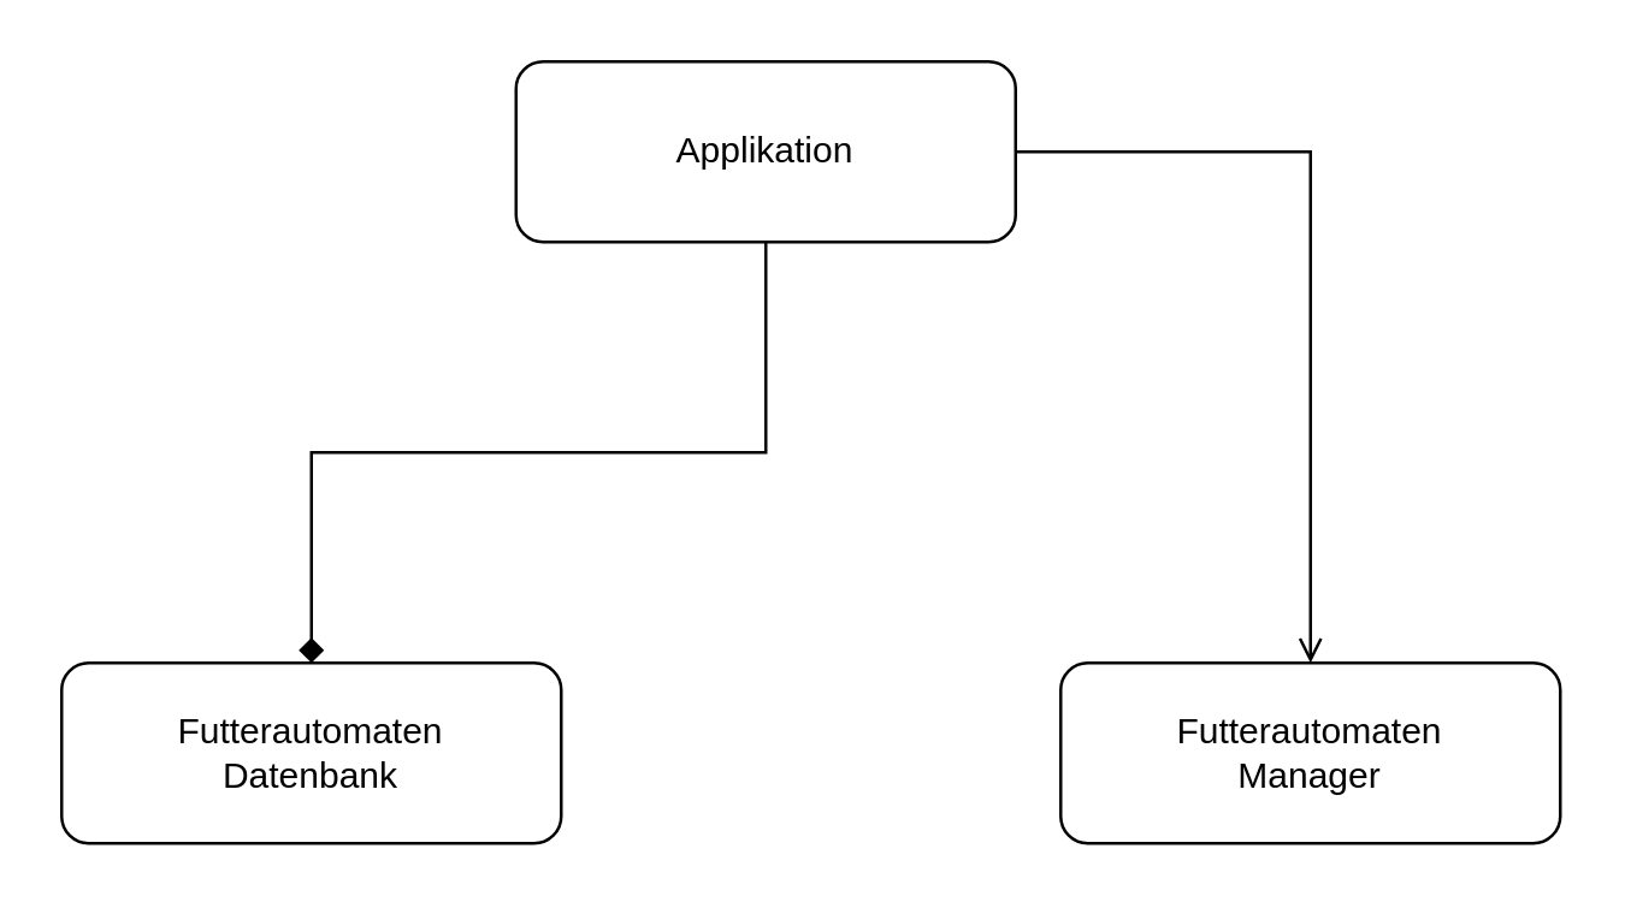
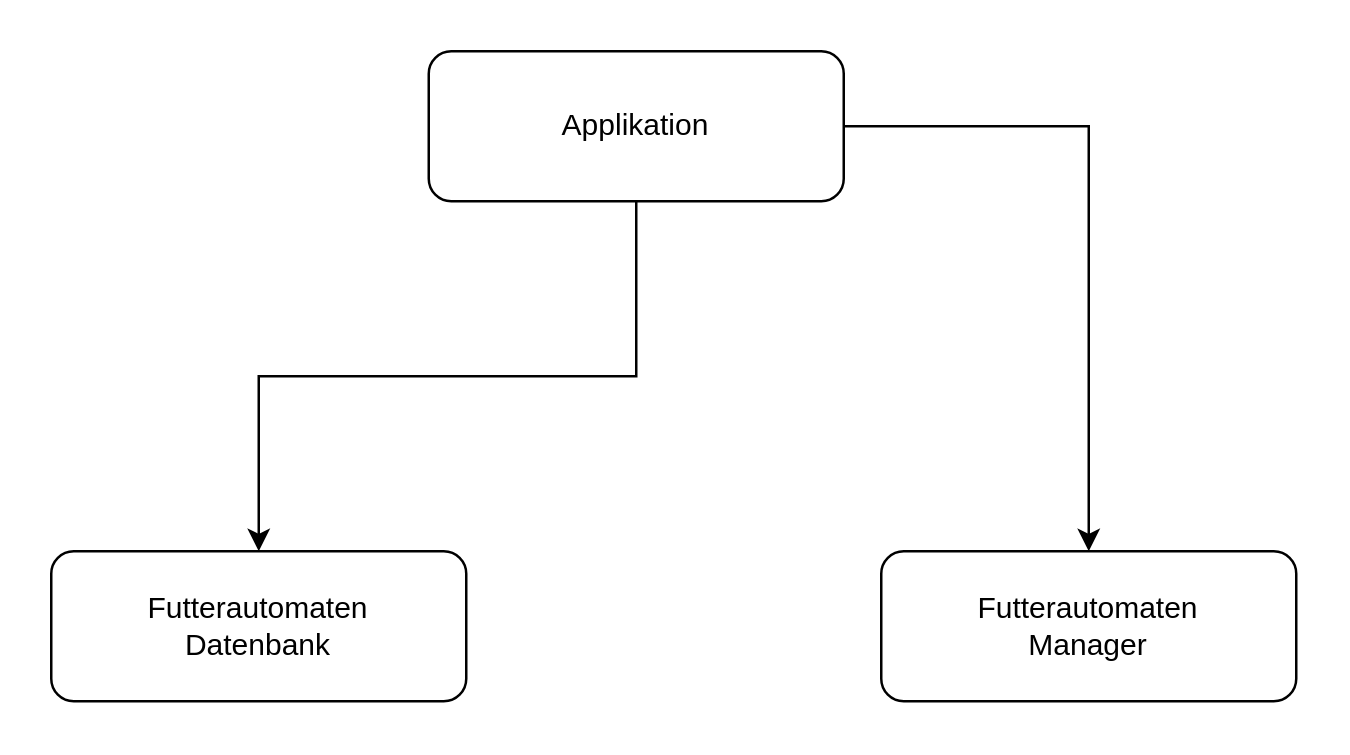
  <mxCell id="0" />
  <mxCell id="1" parent="0" />
- <mxCell id="2" style="edgeStyle=orthogonalEdgeStyle;rounded=0;orthogonalLoop=1;jettySize=auto;html=1;endArrow=diamond;" parent="1" source="4" target="5" edge="1"><mxGeometry relative="1" as="geometry" /></mxCell>
- <mxCell id="3" style="edgeStyle=orthogonalEdgeStyle;rounded=0;orthogonalLoop=1;jettySize=auto;html=1;endArrow=open;" parent="1" source="4" target="6" edge="1"><mxGeometry relative="1" as="geometry" /></mxCell>
+ <mxCell id="2" style="edgeStyle=orthogonalEdgeStyle;rounded=0;orthogonalLoop=1;jettySize=auto;html=1;" parent="1" source="4" target="5" edge="1"><mxGeometry relative="1" as="geometry" /></mxCell>
+ <mxCell id="3" style="edgeStyle=orthogonalEdgeStyle;rounded=0;orthogonalLoop=1;jettySize=auto;html=1;" parent="1" source="4" target="6" edge="1"><mxGeometry relative="1" as="geometry" /></mxCell>
  <mxCell id="4" value="Applikation" style="rounded=1;whiteSpace=wrap;html=1;" parent="1" vertex="1"><mxGeometry x="171" y="20" width="166" height="60" as="geometry" /></mxCell>
  <mxCell id="5" value="Futterautomaten&lt;br&gt;Datenbank" style="rounded=1;whiteSpace=wrap;html=1;" parent="1" vertex="1"><mxGeometry x="20" y="220" width="166" height="60" as="geometry" /></mxCell>
  <mxCell id="6" value="Futterautomaten&lt;br&gt;Manager" style="rounded=1;whiteSpace=wrap;html=1;" parent="1" vertex="1"><mxGeometry x="352" y="220" width="166" height="60" as="geometry" /></mxCell>
